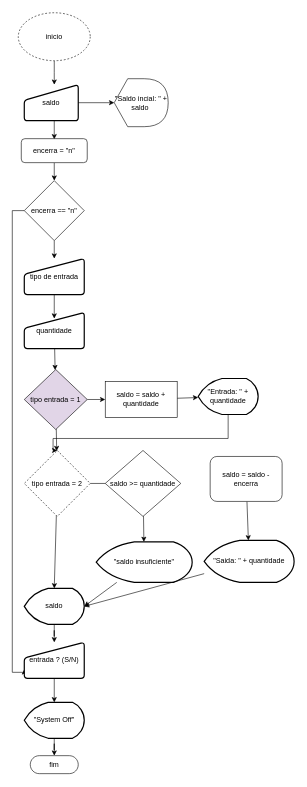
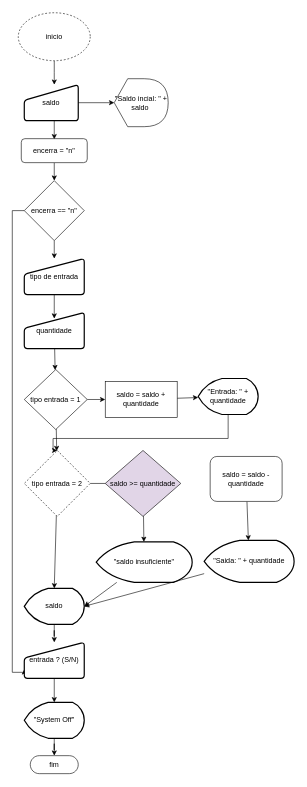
  <mxCell id="0" />
  <mxCell id="1" parent="0" />
  <mxCell id="2" style="edgeStyle=orthogonalEdgeStyle;rounded=0;orthogonalLoop=1;jettySize=auto;html=1;exitX=0.5;exitY=1;exitDx=0;exitDy=0;" edge="1" parent="1" source="3"><mxGeometry relative="1" as="geometry"><mxPoint x="90" y="140" as="targetPoint" /></mxGeometry></mxCell>
  <mxCell id="3" value="inicio" style="ellipse;whiteSpace=wrap;html=1;dashed=1;" vertex="1" parent="1"><mxGeometry x="30" y="20" width="120" height="80" as="geometry" /></mxCell>
  <mxCell id="4" style="edgeStyle=orthogonalEdgeStyle;rounded=0;orthogonalLoop=1;jettySize=auto;html=1;" edge="1" parent="1"><mxGeometry relative="1" as="geometry"><mxPoint x="90" y="200" as="sourcePoint" /><mxPoint x="90" y="231" as="targetPoint" /></mxGeometry></mxCell>
  <mxCell id="5" value="" style="edgeStyle=none;rounded=0;orthogonalLoop=1;jettySize=auto;html=1;" edge="1" parent="1" source="6" target="11"><mxGeometry relative="1" as="geometry" /></mxCell>
  <mxCell id="6" value="encerra = &quot;n&quot;" style="rounded=1;whiteSpace=wrap;html=1;" vertex="1" parent="1"><mxGeometry x="35" y="230" width="110" height="40" as="geometry" /></mxCell>
  <mxCell id="7" value="saldo" style="html=1;strokeWidth=2;shape=manualInput;whiteSpace=wrap;rounded=1;size=26;arcSize=11;" vertex="1" parent="1"><mxGeometry x="40" y="140" width="90" height="60" as="geometry" /></mxCell>
  <mxCell id="8" value="&quot;Saldo incial: &quot; + saldo&amp;nbsp;" style="shape=display;whiteSpace=wrap;html=1;" vertex="1" parent="1"><mxGeometry x="190" y="130" width="90" height="80" as="geometry" /></mxCell>
  <mxCell id="9" style="edgeStyle=none;rounded=0;orthogonalLoop=1;jettySize=auto;html=1;entryX=0;entryY=0.5;entryDx=0;entryDy=0;entryPerimeter=0;" edge="1" parent="1" source="7" target="8"><mxGeometry relative="1" as="geometry" /></mxCell>
  <mxCell id="10" value="" style="edgeStyle=none;rounded=0;orthogonalLoop=1;jettySize=auto;html=1;" edge="1" parent="1" source="11" target="13"><mxGeometry relative="1" as="geometry" /></mxCell>
  <mxCell id="11" value="encerra == &quot;n&quot;" style="rhombus;whiteSpace=wrap;html=1;" vertex="1" parent="1"><mxGeometry x="40" y="300" width="100" height="100" as="geometry" /></mxCell>
  <mxCell id="12" value="" style="edgeStyle=none;rounded=0;orthogonalLoop=1;jettySize=auto;html=1;" edge="1" parent="1" source="13"><mxGeometry relative="1" as="geometry"><mxPoint x="90" y="530" as="targetPoint" /></mxGeometry></mxCell>
  <mxCell id="13" value="tipo de entrada" style="html=1;strokeWidth=2;shape=manualInput;whiteSpace=wrap;rounded=1;size=26;arcSize=11;" vertex="1" parent="1"><mxGeometry x="40" y="430" width="100" height="60" as="geometry" /></mxCell>
  <mxCell id="14" style="edgeStyle=none;rounded=0;orthogonalLoop=1;jettySize=auto;html=1;entryX=0;entryY=0.5;entryDx=0;entryDy=0;" edge="1" parent="1" source="16" target="18"><mxGeometry relative="1" as="geometry" /></mxCell>
  <mxCell id="15" value="" style="edgeStyle=none;rounded=0;orthogonalLoop=1;jettySize=auto;html=1;" edge="1" parent="1" source="16" target="23"><mxGeometry relative="1" as="geometry" /></mxCell>
- <mxCell id="16" value="tipo entrada = 1" style="rhombus;whiteSpace=wrap;html=1;fillColor=#e1d5e7;" vertex="1" parent="1"><mxGeometry x="40" y="615" width="105" height="100" as="geometry" /></mxCell>
+ <mxCell id="16" value="tipo entrada = 1" style="rhombus;whiteSpace=wrap;html=1;" vertex="1" parent="1"><mxGeometry x="40" y="615" width="105" height="100" as="geometry" /></mxCell>
  <mxCell id="17" style="edgeStyle=none;rounded=0;orthogonalLoop=1;jettySize=auto;html=1;" edge="1" parent="1" source="18" target="20"><mxGeometry relative="1" as="geometry" /></mxCell>
  <mxCell id="18" value="saldo = saldo + quantidade" style="whiteSpace=wrap;html=1;rounded=0;" vertex="1" parent="1"><mxGeometry x="175" y="635" width="120" height="60" as="geometry" /></mxCell>
  <mxCell id="19" value="" style="edgeStyle=orthogonalEdgeStyle;rounded=0;orthogonalLoop=1;jettySize=auto;html=1;entryX=0.5;entryY=0;entryDx=0;entryDy=0;" edge="1" parent="1" source="20" target="23"><mxGeometry relative="1" as="geometry"><Array as="points"><mxPoint x="380" y="730" /><mxPoint x="88" y="730" /><mxPoint x="88" y="750" /></Array></mxGeometry></mxCell>
  <mxCell id="20" value="&quot;Entrada: &quot; + quantidade" style="strokeWidth=2;html=1;shape=mxgraph.flowchart.display;whiteSpace=wrap;" vertex="1" parent="1"><mxGeometry x="330" y="630" width="100" height="60" as="geometry" /></mxCell>
  <mxCell id="21" style="edgeStyle=none;rounded=0;orthogonalLoop=1;jettySize=auto;html=1;entryX=0;entryY=0.5;entryDx=0;entryDy=0;endArrow=none;" edge="1" parent="1" source="23" target="25"><mxGeometry relative="1" as="geometry" /></mxCell>
  <mxCell id="22" value="" style="edgeStyle=none;rounded=0;orthogonalLoop=1;jettySize=auto;html=1;entryX=0.5;entryY=0;entryDx=0;entryDy=0;entryPerimeter=0;" edge="1" parent="1" source="23" target="35"><mxGeometry relative="1" as="geometry"><mxPoint x="95" y="940" as="targetPoint" /></mxGeometry></mxCell>
  <mxCell id="23" value="tipo entrada = 2" style="rhombus;whiteSpace=wrap;html=1;dashed=1;" vertex="1" parent="1"><mxGeometry x="40" y="750" width="110" height="110" as="geometry" /></mxCell>
  <mxCell id="24" value="" style="edgeStyle=none;rounded=0;orthogonalLoop=1;jettySize=auto;html=1;" edge="1" parent="1" source="25" target="30"><mxGeometry relative="1" as="geometry" /></mxCell>
- <mxCell id="25" value="saldo &amp;gt;= quantidade" style="rhombus;whiteSpace=wrap;html=1;" vertex="1" parent="1"><mxGeometry x="175" y="750" width="126" height="110" as="geometry" /></mxCell>
+ <mxCell id="25" value="saldo &amp;gt;= quantidade" style="rhombus;whiteSpace=wrap;html=1;fillColor=#e1d5e7;" vertex="1" parent="1"><mxGeometry x="175" y="750" width="126" height="110" as="geometry" /></mxCell>
  <mxCell id="26" value="" style="edgeStyle=none;rounded=0;orthogonalLoop=1;jettySize=auto;html=1;" edge="1" parent="1" source="27" target="28"><mxGeometry relative="1" as="geometry" /></mxCell>
- <mxCell id="27" value="saldo = saldo - encerra" style="rounded=1;whiteSpace=wrap;html=1;" vertex="1" parent="1"><mxGeometry x="350" y="760" width="120" height="75" as="geometry" /></mxCell>
+ <mxCell id="27" value="saldo = saldo - quantidade" style="rounded=1;whiteSpace=wrap;html=1;" vertex="1" parent="1"><mxGeometry x="350" y="760" width="120" height="75" as="geometry" /></mxCell>
  <mxCell id="28" value="&quot;Saida: &quot; + quantidade" style="strokeWidth=2;html=1;shape=mxgraph.flowchart.display;whiteSpace=wrap;" vertex="1" parent="1"><mxGeometry x="340" y="900" width="150" height="70" as="geometry" /></mxCell>
  <mxCell id="29" value="" style="edgeStyle=none;rounded=0;orthogonalLoop=1;jettySize=auto;html=1;entryX=1;entryY=0.5;entryDx=0;entryDy=0;entryPerimeter=0;" edge="1" parent="1" source="30" target="35"><mxGeometry relative="1" as="geometry"><mxPoint x="235" y="1047.5" as="targetPoint" /></mxGeometry></mxCell>
  <mxCell id="30" value="&quot;saldo insuficiente&quot;" style="strokeWidth=2;html=1;shape=mxgraph.flowchart.display;whiteSpace=wrap;" vertex="1" parent="1"><mxGeometry x="160" y="902.5" width="160" height="67.5" as="geometry" /></mxCell>
  <mxCell id="31" style="edgeStyle=none;rounded=0;orthogonalLoop=1;jettySize=auto;html=1;exitX=0.5;exitY=0;exitDx=0;exitDy=0;" edge="1" parent="1" source="16" target="16"><mxGeometry relative="1" as="geometry" /></mxCell>
  <mxCell id="32" value="" style="edgeStyle=none;rounded=0;orthogonalLoop=1;jettySize=auto;html=1;" edge="1" parent="1" source="33" target="16"><mxGeometry relative="1" as="geometry" /></mxCell>
  <mxCell id="33" value="quantidade" style="html=1;strokeWidth=2;shape=manualInput;whiteSpace=wrap;rounded=1;size=26;arcSize=11;" vertex="1" parent="1"><mxGeometry x="40" y="520" width="100" height="60" as="geometry" /></mxCell>
  <mxCell id="34" value="" style="edgeStyle=orthogonalEdgeStyle;rounded=0;orthogonalLoop=1;jettySize=auto;html=1;" edge="1" parent="1" source="35" target="40"><mxGeometry relative="1" as="geometry" /></mxCell>
  <mxCell id="35" value="saldo" style="strokeWidth=2;html=1;shape=mxgraph.flowchart.display;whiteSpace=wrap;" vertex="1" parent="1"><mxGeometry x="40" y="980" width="100" height="60" as="geometry" /></mxCell>
  <mxCell id="36" style="edgeStyle=none;rounded=0;orthogonalLoop=1;jettySize=auto;html=1;entryX=0.5;entryY=1;entryDx=0;entryDy=0;entryPerimeter=0;" edge="1" parent="1" source="30" target="30"><mxGeometry relative="1" as="geometry" /></mxCell>
  <mxCell id="37" style="edgeStyle=none;rounded=0;orthogonalLoop=1;jettySize=auto;html=1;entryX=1;entryY=0.5;entryDx=0;entryDy=0;entryPerimeter=0;" edge="1" parent="1" source="28" target="35"><mxGeometry relative="1" as="geometry" /></mxCell>
  <mxCell id="38" style="edgeStyle=orthogonalEdgeStyle;rounded=0;orthogonalLoop=1;jettySize=auto;html=1;entryX=0;entryY=0.75;entryDx=0;entryDy=0;" edge="1" parent="1" source="11" target="40"><mxGeometry relative="1" as="geometry"><Array as="points"><mxPoint x="20" y="350" /><mxPoint x="20" y="1120" /><mxPoint x="40" y="1120" /></Array></mxGeometry></mxCell>
  <mxCell id="39" value="" style="edgeStyle=orthogonalEdgeStyle;rounded=0;orthogonalLoop=1;jettySize=auto;html=1;" edge="1" parent="1" source="40" target="42"><mxGeometry relative="1" as="geometry" /></mxCell>
  <mxCell id="40" value="entrada ? (S/N)" style="html=1;strokeWidth=2;shape=manualInput;whiteSpace=wrap;rounded=1;size=26;arcSize=11;" vertex="1" parent="1"><mxGeometry x="40" y="1070" width="100" height="60" as="geometry" /></mxCell>
  <mxCell id="41" value="" style="edgeStyle=orthogonalEdgeStyle;rounded=0;orthogonalLoop=1;jettySize=auto;html=1;" edge="1" parent="1" source="42" target="43"><mxGeometry relative="1" as="geometry" /></mxCell>
  <mxCell id="42" value="&quot;System Off&quot;" style="strokeWidth=2;html=1;shape=mxgraph.flowchart.display;whiteSpace=wrap;" vertex="1" parent="1"><mxGeometry x="40" y="1170" width="100" height="60" as="geometry" /></mxCell>
  <mxCell id="43" value="fim" style="html=1;dashed=0;whiteSpace=wrap;shape=mxgraph.dfd.start" vertex="1" parent="1"><mxGeometry x="50" y="1259" width="80" height="30" as="geometry" /></mxCell>
